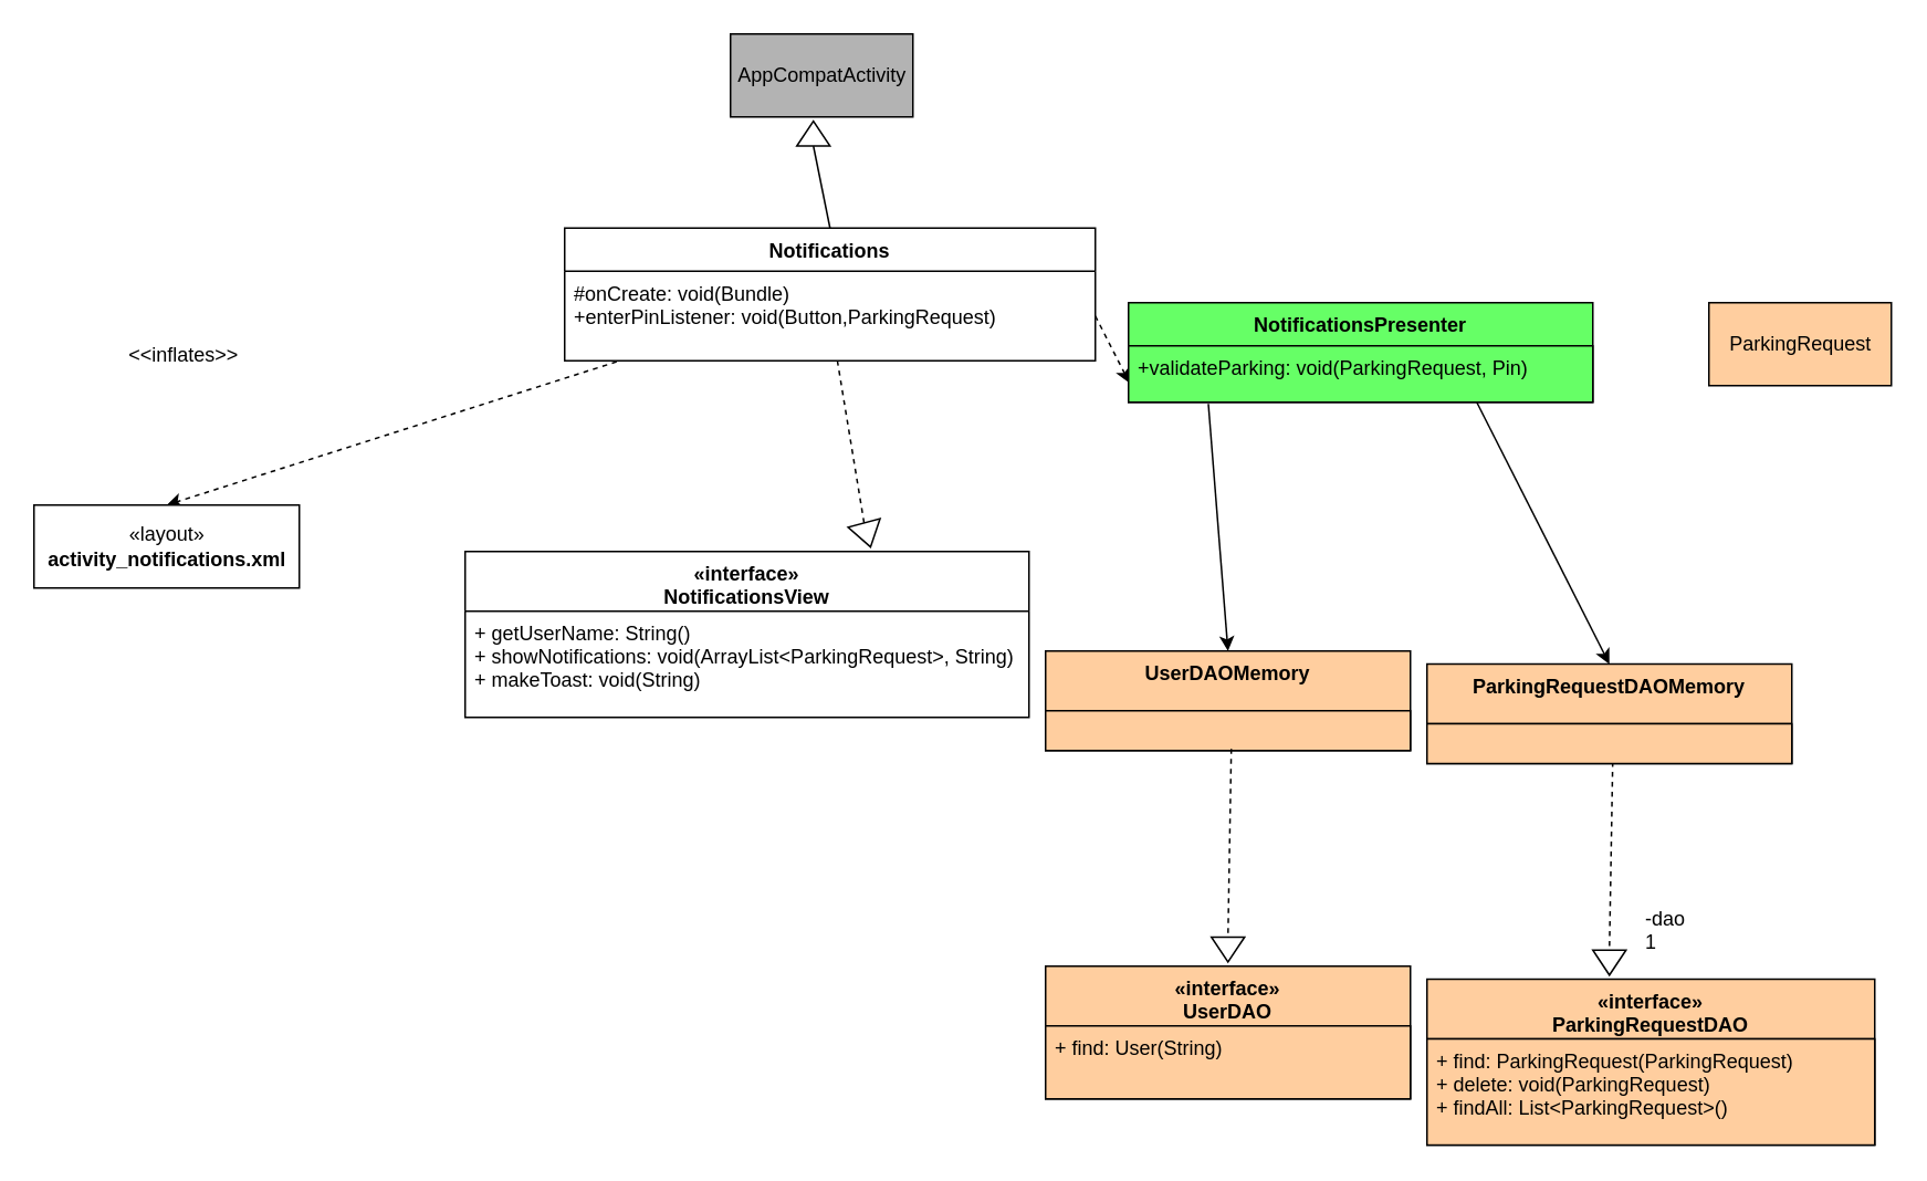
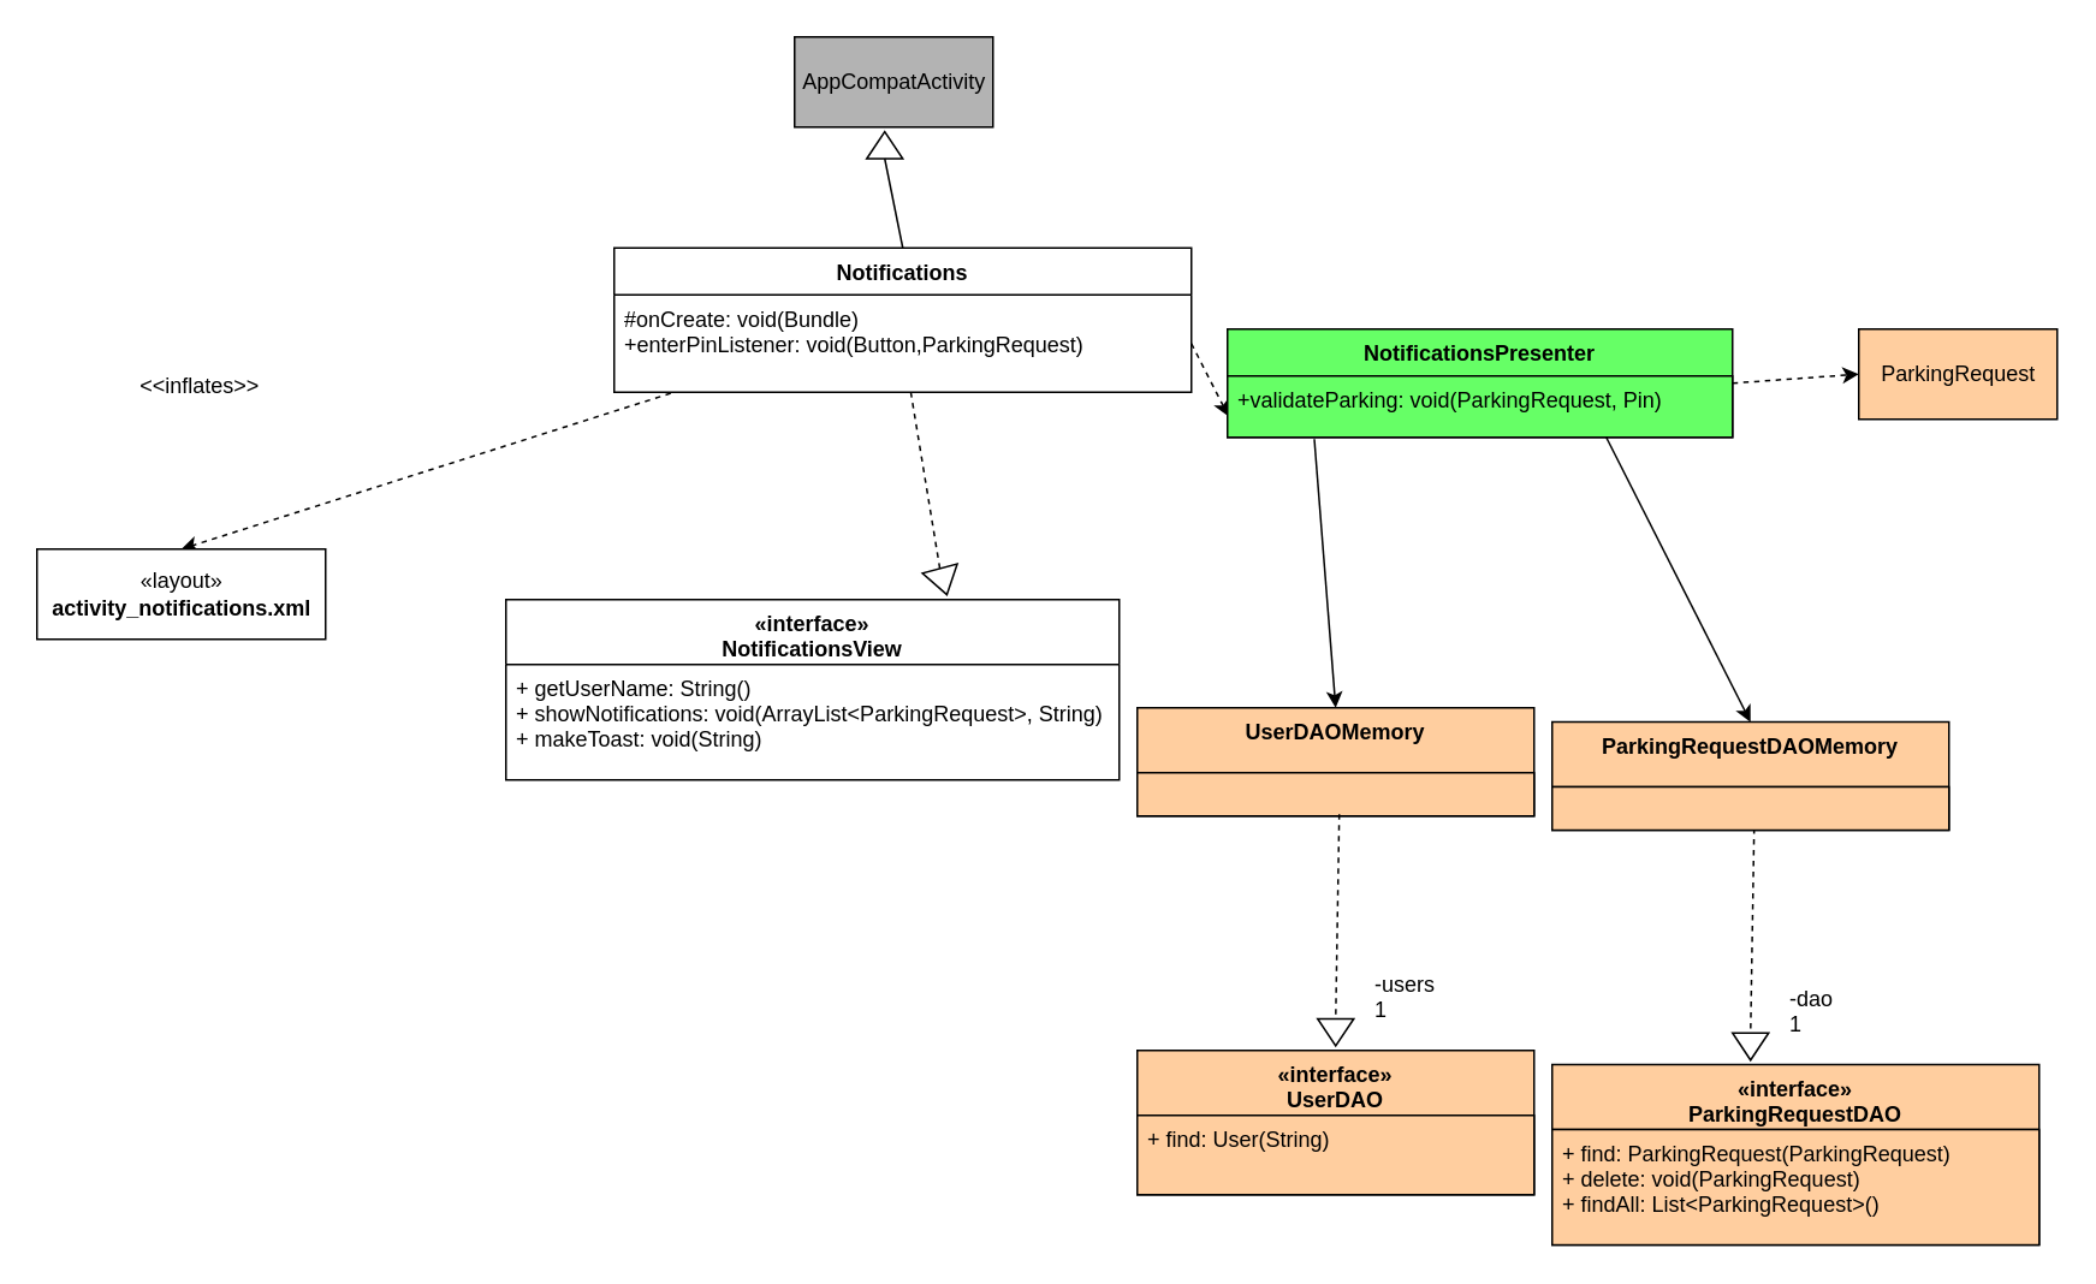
  <mxCell id="0" />
  <mxCell id="1" parent="0" />
  <mxCell id="2" value="AppCompatActivity" style="html=1;fillColor=#B3B3B3;strokeColor=#000000;" parent="1" vertex="1"><mxGeometry x="440" y="20" width="110" height="50" as="geometry" /></mxCell>
  <mxCell id="3" value="" style="triangle;whiteSpace=wrap;html=1;strokeColor=#000000;fillColor=#FFFFFF;rotation=-90;" parent="1" vertex="1"><mxGeometry x="482.5" y="70" width="15" height="20" as="geometry" /></mxCell>
  <mxCell id="4" value="" style="endArrow=none;html=1;entryX=0;entryY=0.5;entryDx=0;entryDy=0;exitX=0.5;exitY=0;exitDx=0;exitDy=0;" parent="1" source="23" target="3" edge="1"><mxGeometry width="50" height="50" relative="1" as="geometry"><mxPoint x="475" y="172" as="sourcePoint" /><mxPoint x="510" y="122" as="targetPoint" /></mxGeometry></mxCell>
  <mxCell id="5" value="" style="endArrow=classic;html=1;exitX=0.098;exitY=1.011;exitDx=0;exitDy=0;exitPerimeter=0;dashed=1;entryX=0.5;entryY=0;entryDx=0;entryDy=0;" parent="1" source="24" target="6" edge="1"><mxGeometry width="50" height="50" relative="1" as="geometry"><mxPoint x="400" y="342" as="sourcePoint" /><mxPoint x="370" y="332" as="targetPoint" /></mxGeometry></mxCell>
  <mxCell id="6" value="«layout»&lt;br&gt;&lt;b&gt;activity_notifications.xml&lt;/b&gt;" style="html=1;strokeColor=#000000;fillColor=#FFFFFF;" parent="1" vertex="1"><mxGeometry x="20" y="304" width="160" height="50" as="geometry" /></mxCell>
  <mxCell id="7" value="" style="triangle;whiteSpace=wrap;html=1;strokeColor=#000000;fillColor=#FFFFFF;rotation=75;" parent="1" vertex="1"><mxGeometry x="515" y="312" width="15" height="20" as="geometry" /></mxCell>
  <mxCell id="8" value="" style="endArrow=none;html=1;entryX=0;entryY=0.5;entryDx=0;entryDy=0;dashed=1;" parent="1" source="24" target="7" edge="1"><mxGeometry width="50" height="50" relative="1" as="geometry"><mxPoint x="490" y="304.432" as="sourcePoint" /><mxPoint x="520" y="312" as="targetPoint" /></mxGeometry></mxCell>
  <mxCell id="9" value="" style="endArrow=classic;html=1;exitX=1;exitY=0.5;exitDx=0;exitDy=0;dashed=1;entryX=0.004;entryY=0.863;entryDx=0;entryDy=0;entryPerimeter=0;" parent="1" source="24" edge="1"><mxGeometry width="50" height="50" relative="1" as="geometry"><mxPoint x="653.18" y="222.004" as="sourcePoint" /><mxPoint x="680.64" y="230.438" as="targetPoint" /></mxGeometry></mxCell>
  <mxCell id="10" value="NotificationsPresenter" style="swimlane;fontStyle=1;align=center;verticalAlign=top;childLayout=stackLayout;horizontal=1;startSize=26;horizontalStack=0;resizeParent=1;resizeParentMax=0;resizeLast=0;collapsible=1;marginBottom=0;strokeColor=#000000;fillColor=#66FF66;gradientColor=none;" parent="1" vertex="1"><mxGeometry x="680" y="182" width="280" height="60" as="geometry" /></mxCell>
  <mxCell id="11" value="+validateParking: void(ParkingRequest, Pin)" style="text;strokeColor=#000000;fillColor=#66FF66;align=left;verticalAlign=top;spacingLeft=4;spacingRight=4;overflow=hidden;rotatable=0;points=[[0,0.5],[1,0.5]];portConstraint=eastwest;gradientColor=none;" parent="10" vertex="1"><mxGeometry y="26" width="280" height="34" as="geometry" /></mxCell>
  <mxCell id="12" value="" style="endArrow=classic;html=1;exitX=0.172;exitY=1.029;exitDx=0;exitDy=0;exitPerimeter=0;entryX=0.5;entryY=0;entryDx=0;entryDy=0;" parent="1" source="11" target="15" edge="1"><mxGeometry width="50" height="50" relative="1" as="geometry"><mxPoint x="720" y="342" as="sourcePoint" /><mxPoint x="700" y="362" as="targetPoint" /></mxGeometry></mxCell>
+ <mxCell id="13" value="" style="endArrow=classic;html=1;exitX=1;exitY=0.5;exitDx=0;exitDy=0;dashed=1;entryX=0;entryY=0.5;entryDx=0;entryDy=0;" parent="1" source="10" target="14" edge="1"><mxGeometry width="50" height="50" relative="1" as="geometry"><mxPoint x="870" y="214.28" as="sourcePoint" /><mxPoint x="940" y="192" as="targetPoint" /></mxGeometry></mxCell>
  <mxCell id="14" value="ParkingRequest" style="html=1;strokeColor=#000000;fillColor=#FFCE9F;gradientColor=none;" parent="1" vertex="1"><mxGeometry x="1030" y="182" width="110" height="50" as="geometry" /></mxCell>
  <mxCell id="15" value="UserDAOMemory&#10;" style="swimlane;fontStyle=1;align=center;verticalAlign=top;childLayout=stackLayout;horizontal=1;startSize=36;horizontalStack=0;resizeParent=1;resizeParentMax=0;resizeLast=0;collapsible=1;marginBottom=0;strokeColor=#000000;fillColor=#FFCE9F;gradientColor=none;" parent="1" vertex="1"><mxGeometry x="630" y="392" width="220" height="60" as="geometry"><mxRectangle x="360" y="590" width="120" height="70" as="alternateBounds" /></mxGeometry></mxCell>
  <mxCell id="16" value="" style="text;strokeColor=#000000;fillColor=#FFCE9F;align=left;verticalAlign=top;spacingLeft=4;spacingRight=4;overflow=hidden;rotatable=0;points=[[0,0.5],[1,0.5]];portConstraint=eastwest;" parent="15" vertex="1"><mxGeometry y="36" width="220" height="24" as="geometry" /></mxCell>
  <mxCell id="17" value="«interface»&#10;UserDAO&#10;" style="swimlane;fontStyle=1;align=center;verticalAlign=top;childLayout=stackLayout;horizontal=1;startSize=36;horizontalStack=0;resizeParent=1;resizeParentMax=0;resizeLast=0;collapsible=1;marginBottom=0;strokeColor=#000000;fillColor=#FFCE9F;gradientColor=none;" parent="1" vertex="1"><mxGeometry x="630" y="582" width="220" height="80" as="geometry"><mxRectangle x="360" y="590" width="120" height="70" as="alternateBounds" /></mxGeometry></mxCell>
  <mxCell id="18" value="+ find: User(String)" style="text;strokeColor=#000000;fillColor=#FFCE9F;align=left;verticalAlign=top;spacingLeft=4;spacingRight=4;overflow=hidden;rotatable=0;points=[[0,0.5],[1,0.5]];portConstraint=eastwest;" parent="17" vertex="1"><mxGeometry y="36" width="220" height="44" as="geometry" /></mxCell>
  <mxCell id="19" value="" style="triangle;whiteSpace=wrap;html=1;strokeColor=#000000;fillColor=#FFFFFF;rotation=90;" parent="1" vertex="1"><mxGeometry x="732.5" y="562" width="15" height="20" as="geometry" /></mxCell>
  <mxCell id="20" value="" style="endArrow=none;html=1;entryX=0;entryY=0.5;entryDx=0;entryDy=0;dashed=1;exitX=0.509;exitY=0.958;exitDx=0;exitDy=0;exitPerimeter=0;" parent="1" source="16" target="19" edge="1"><mxGeometry width="50" height="50" relative="1" as="geometry"><mxPoint x="544.064" y="502" as="sourcePoint" /><mxPoint x="577.5" y="572" as="targetPoint" /></mxGeometry></mxCell>
  <mxCell id="21" value="&amp;lt;&amp;lt;inflates&amp;gt;&amp;gt;" style="text;html=1;align=center;verticalAlign=middle;resizable=0;points=[];autosize=1;" parent="1" vertex="1"><mxGeometry x="70" y="204" width="80" height="20" as="geometry" /></mxCell>
+ <mxCell id="22" value="-users&lt;br&gt;1" style="text;html=1;" parent="1" vertex="1"><mxGeometry x="760" y="532" width="50" height="30" as="geometry" /></mxCell>
  <mxCell id="23" value="Notifications" style="swimlane;fontStyle=1;align=center;verticalAlign=top;childLayout=stackLayout;horizontal=1;startSize=26;horizontalStack=0;resizeParent=1;resizeParentMax=0;resizeLast=0;collapsible=1;marginBottom=0;strokeColor=#000000;fillColor=#FFFFFF;" parent="1" vertex="1"><mxGeometry x="340" y="137" width="320" height="80" as="geometry" /></mxCell>
  <mxCell id="24" value="#onCreate: void(Bundle)&#10;+enterPinListener: void(Button,ParkingRequest)" style="text;strokeColor=none;fillColor=none;align=left;verticalAlign=top;spacingLeft=4;spacingRight=4;overflow=hidden;rotatable=0;points=[[0,0.5],[1,0.5]];portConstraint=eastwest;" parent="23" vertex="1"><mxGeometry y="26" width="320" height="54" as="geometry" /></mxCell>
  <mxCell id="25" value="" style="endArrow=classic;html=1;exitX=0.75;exitY=1;exitDx=0;exitDy=0;entryX=0.5;entryY=0;entryDx=0;entryDy=0;" parent="1" source="10" target="29" edge="1"><mxGeometry width="50" height="50" relative="1" as="geometry"><mxPoint x="958.16" y="291.996" as="sourcePoint" /><mxPoint x="930" y="369.85" as="targetPoint" /></mxGeometry></mxCell>
  <mxCell id="26" value="" style="triangle;whiteSpace=wrap;html=1;strokeColor=#000000;fillColor=#FFFFFF;rotation=90;" parent="1" vertex="1"><mxGeometry x="962.5" y="569.85" width="15" height="20" as="geometry" /></mxCell>
  <mxCell id="27" value="" style="endArrow=none;html=1;entryX=0;entryY=0.5;entryDx=0;entryDy=0;dashed=1;exitX=0.509;exitY=0.958;exitDx=0;exitDy=0;exitPerimeter=0;" parent="1" source="30" target="26" edge="1"><mxGeometry width="50" height="50" relative="1" as="geometry"><mxPoint x="774.064" y="509.85" as="sourcePoint" /><mxPoint x="807.5" y="579.85" as="targetPoint" /></mxGeometry></mxCell>
  <mxCell id="28" value="-dao&lt;br&gt;1" style="text;html=1;" parent="1" vertex="1"><mxGeometry x="990" y="539.85" width="50" height="30" as="geometry" /></mxCell>
  <mxCell id="29" value="ParkingRequestDAOMemory&#10;" style="swimlane;fontStyle=1;align=center;verticalAlign=top;childLayout=stackLayout;horizontal=1;startSize=36;horizontalStack=0;resizeParent=1;resizeParentMax=0;resizeLast=0;collapsible=1;marginBottom=0;strokeColor=#000000;fillColor=#FFCE9F;gradientColor=none;" parent="1" vertex="1"><mxGeometry x="860" y="399.85" width="220" height="60" as="geometry"><mxRectangle x="360" y="590" width="120" height="70" as="alternateBounds" /></mxGeometry></mxCell>
  <mxCell id="30" value="" style="text;strokeColor=#000000;fillColor=#FFCE9F;align=left;verticalAlign=top;spacingLeft=4;spacingRight=4;overflow=hidden;rotatable=0;points=[[0,0.5],[1,0.5]];portConstraint=eastwest;" parent="29" vertex="1"><mxGeometry y="36" width="220" height="24" as="geometry" /></mxCell>
  <mxCell id="31" value="«interface»&#10;ParkingRequestDAO&#10;" style="swimlane;fontStyle=1;align=center;verticalAlign=top;childLayout=stackLayout;horizontal=1;startSize=36;horizontalStack=0;resizeParent=1;resizeParentMax=0;resizeLast=0;collapsible=1;marginBottom=0;strokeColor=#000000;fillColor=#FFCE9F;gradientColor=none;" parent="1" vertex="1"><mxGeometry x="860" y="589.85" width="270" height="100" as="geometry"><mxRectangle x="360" y="590" width="120" height="70" as="alternateBounds" /></mxGeometry></mxCell>
  <mxCell id="32" value="+ find: ParkingRequest(ParkingRequest)&#10;+ delete: void(ParkingRequest)&#10;+ findAll: List&lt;ParkingRequest&gt;()" style="text;strokeColor=#000000;fillColor=#FFCE9F;align=left;verticalAlign=top;spacingLeft=4;spacingRight=4;overflow=hidden;rotatable=0;points=[[0,0.5],[1,0.5]];portConstraint=eastwest;" parent="31" vertex="1"><mxGeometry y="36" width="270" height="64" as="geometry" /></mxCell>
  <mxCell id="33" value="«interface»&#10;NotificationsView&#10;" style="swimlane;fontStyle=1;align=center;verticalAlign=top;childLayout=stackLayout;horizontal=1;startSize=36;horizontalStack=0;resizeParent=1;resizeParentMax=0;resizeLast=0;collapsible=1;marginBottom=0;" parent="1" vertex="1"><mxGeometry y="332" width="340" height="100" as="geometry" x="280"><mxRectangle x="360" y="590" width="120" height="70" as="alternateBounds" /></mxGeometry></mxCell>
  <mxCell id="34" value="+ getUserName: String()&#10;+ showNotifications: void(ArrayList&lt;ParkingRequest&gt;, String)&#10;+ makeToast: void(String)" style="text;align=left;verticalAlign=top;spacingLeft=4;spacingRight=4;overflow=hidden;rotatable=0;points=[[0,0.5],[1,0.5]];portConstraint=eastwest;" parent="33" vertex="1"><mxGeometry y="36" width="340" height="64" as="geometry" /></mxCell>
